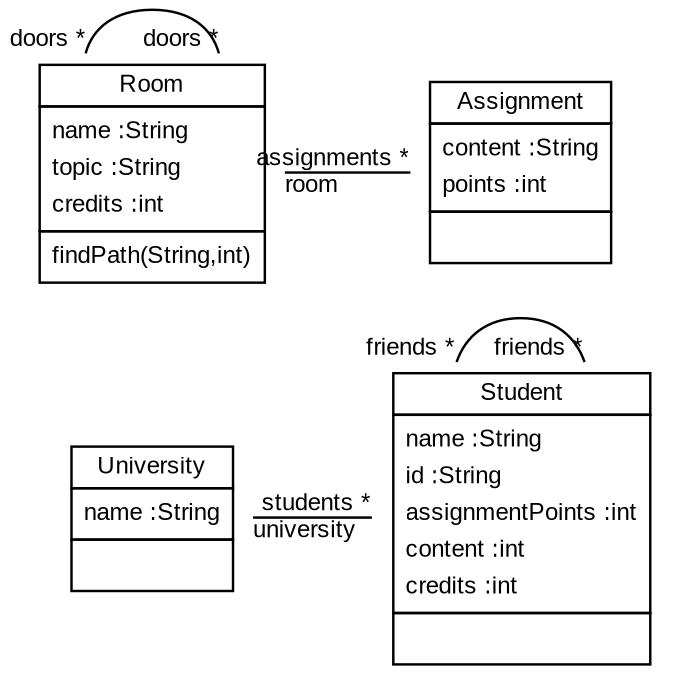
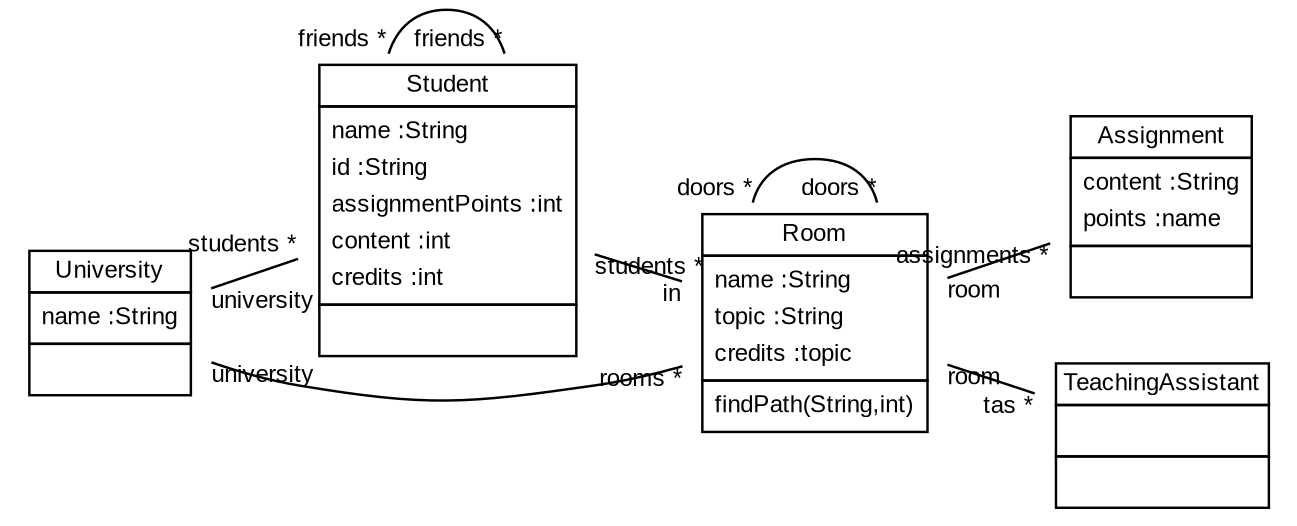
  digraph {
    rankdir=LR
    node [fontname=Arial fontsize=10 shape=none]
    edge [arrowhead=none fontname=Arial fontsize=10 taillabel=university]
    n1 [label=<<table border='0' cellborder='1' cellspacing='0'> <tr> <td HREF="../examples/org/sdmlib/examples/studyrightWithAssignments/University.java">University</td> </tr> <tr><td><table border='0' cellborder='0' cellspacing='0'> <tr><td align='left'>name :String</td></tr>  </table></td></tr> <tr><td><table border='0' cellborder='0' cellspacing='0'> <tr><td> </td></tr> </table></td></tr> </table>>]
    n2 [label=<<table border='0' cellborder='1' cellspacing='0'> <tr> <td HREF="../examples/org/sdmlib/examples/studyrightWithAssignments/Student.java">Student</td> </tr> <tr><td><table border='0' cellborder='0' cellspacing='0'> <tr><td align='left'>name :String</td></tr> <tr><td align='left'>id :String</td></tr> <tr><td align='left'>assignmentPoints :int</td></tr> <tr><td align='left'>content :int</td></tr> <tr><td align='left'>credits :int</td></tr>  </table></td></tr> <tr><td><table border='0' cellborder='0' cellspacing='0'> <tr><td> </td></tr> </table></td></tr> </table>>]
-   n3 [label=<<table border='0' cellborder='1' cellspacing='0'> <tr> <td HREF="../examples/org/sdmlib/examples/studyrightWithAssignments/Room.java">Room</td> </tr> <tr><td><table border='0' cellborder='0' cellspacing='0'> <tr><td align='left'>name :String</td></tr> <tr><td align='left'>topic :String</td></tr> <tr><td align='left'>credits :int</td></tr>  </table></td></tr> <tr><td><table border='0' cellborder='0' cellspacing='0'> <tr><td align='left'>findPath(String,int)</td></tr>  </table></td></tr> </table>>]
-   n4 [label=<<table border='0' cellborder='1' cellspacing='0'> <tr> <td HREF="../examples/org/sdmlib/examples/studyrightWithAssignments/Assignment.java">Assignment</td> </tr> <tr><td><table border='0' cellborder='0' cellspacing='0'> <tr><td align='left'>content :String</td></tr> <tr><td align='left'>points :int</td></tr>  </table></td></tr> <tr><td><table border='0' cellborder='0' cellspacing='0'> <tr><td> </td></tr> </table></td></tr> </table>>]
+   n3 [label=<<table border='0' cellborder='1' cellspacing='0'> <tr> <td HREF="../examples/org/sdmlib/examples/studyrightWithAssignments/Room.java">Room</td> </tr> <tr><td><table border='0' cellborder='0' cellspacing='0'> <tr><td align='left'>name :String</td></tr> <tr><td align='left'>topic :String</td></tr> <tr><td align='left'>credits :topic</td></tr>  </table></td></tr> <tr><td><table border='0' cellborder='0' cellspacing='0'> <tr><td align='left'>findPath(String,int)</td></tr>  </table></td></tr> </table>>]
+   n4 [label=<<table border='0' cellborder='1' cellspacing='0'> <tr> <td HREF="../examples/org/sdmlib/examples/studyrightWithAssignments/Assignment.java">Assignment</td> </tr> <tr><td><table border='0' cellborder='0' cellspacing='0'> <tr><td align='left'>content :String</td></tr> <tr><td align='left'>points :name</td></tr>  </table></td></tr> <tr><td><table border='0' cellborder='0' cellspacing='0'> <tr><td> </td></tr> </table></td></tr> </table>>]
+   n5 [label=<<table border='0' cellborder='1' cellspacing='0'> <tr> <td HREF="../examples/org/sdmlib/examples/studyrightWithAssignments/TeachingAssistant.java">TeachingAssistant</td> </tr> <tr><td><table border='0' cellborder='0' cellspacing='0'> <tr><td> </td></tr> </table></td></tr> <tr><td><table border='0' cellborder='0' cellspacing='0'> <tr><td> </td></tr> </table></td></tr> </table>>]
    n1 -> n2 [headlabel="students *"]
+   n1 -> n3 [headlabel="rooms *"]
    n2 -> n2 [headlabel="friends *" taillabel="friends *"]
+   n2 -> n3 [headlabel=in taillabel="students *"]
    n3 -> n3 [headlabel="doors *" taillabel="doors *"]
    n3 -> n4 [headlabel="assignments *" taillabel=room]
+   n3 -> n5 [headlabel="tas *" taillabel=room]
  }
